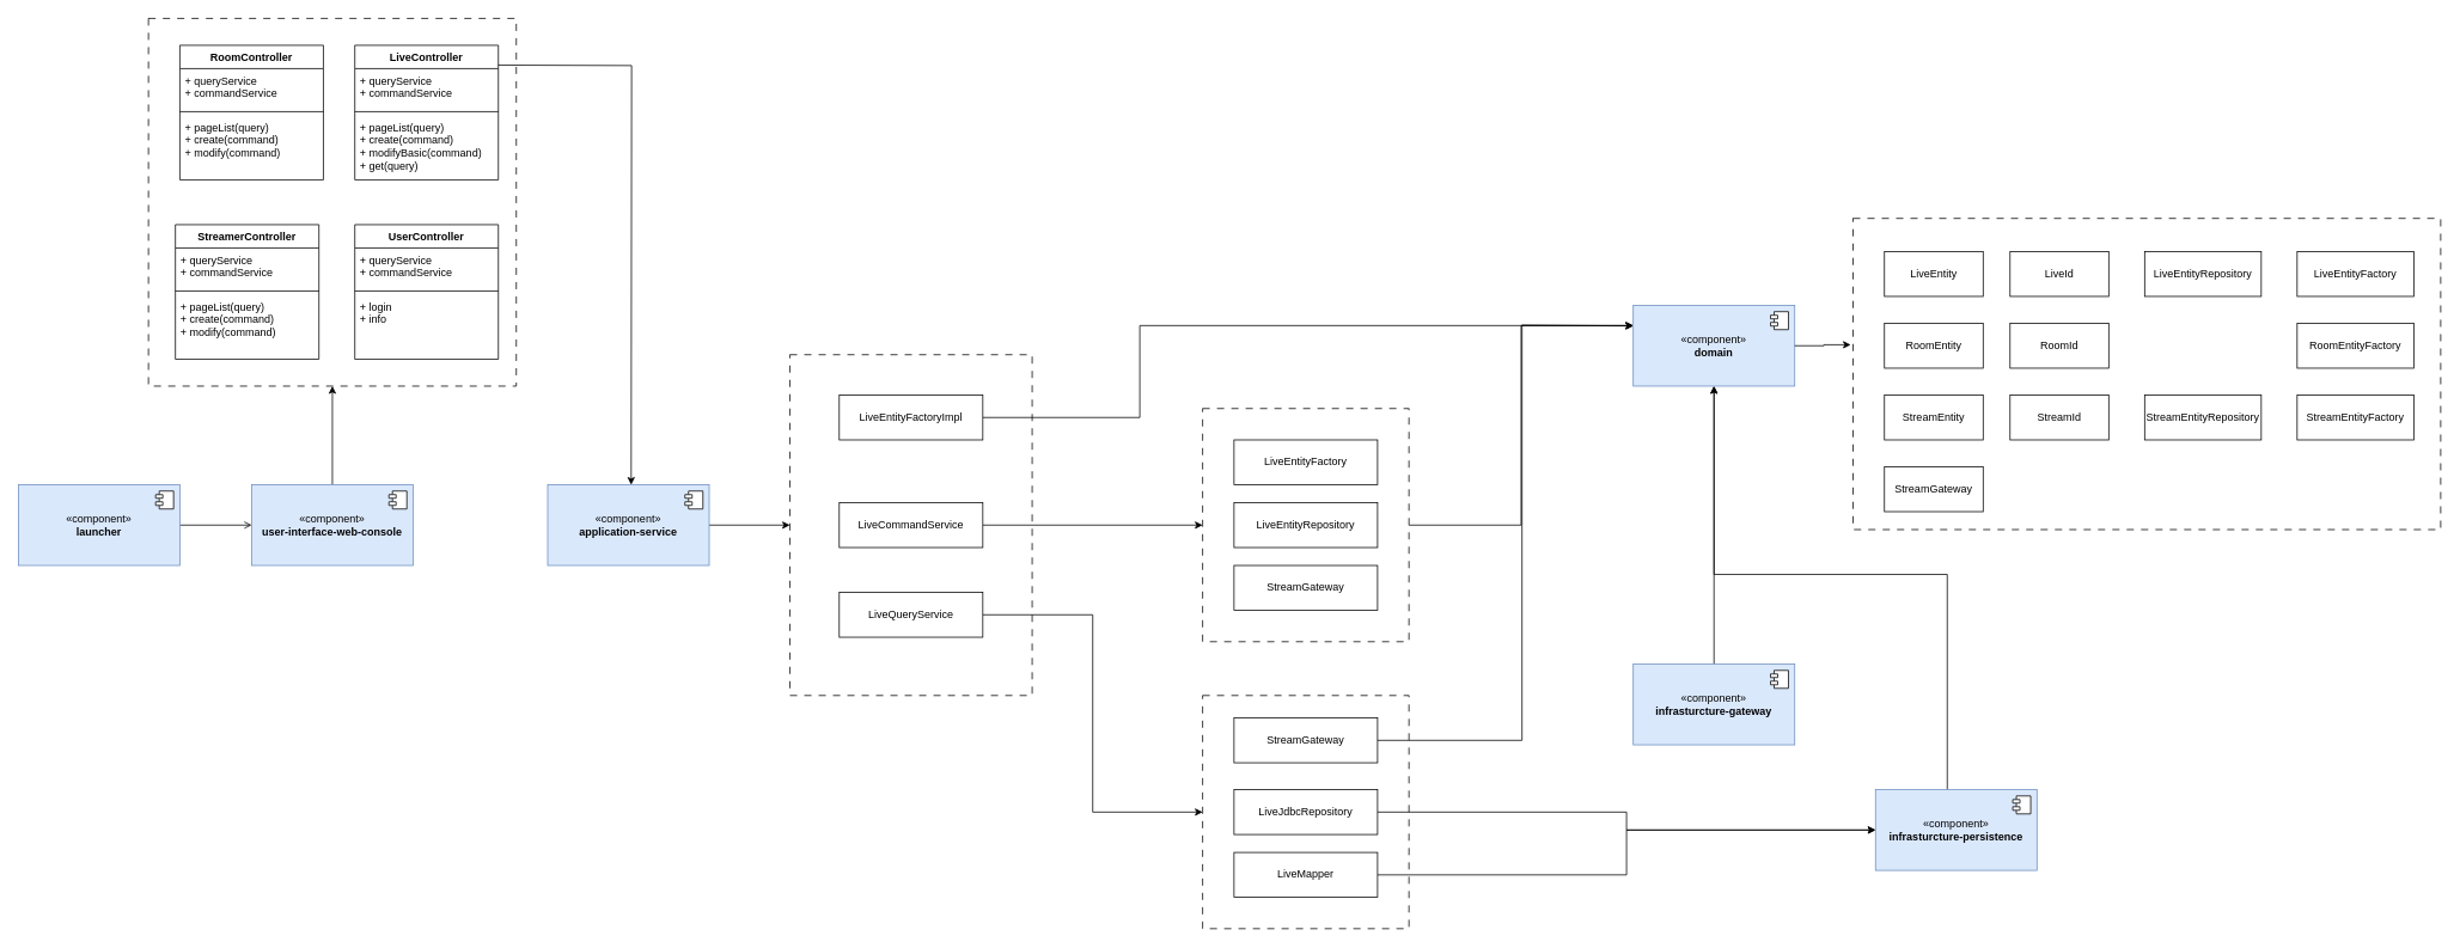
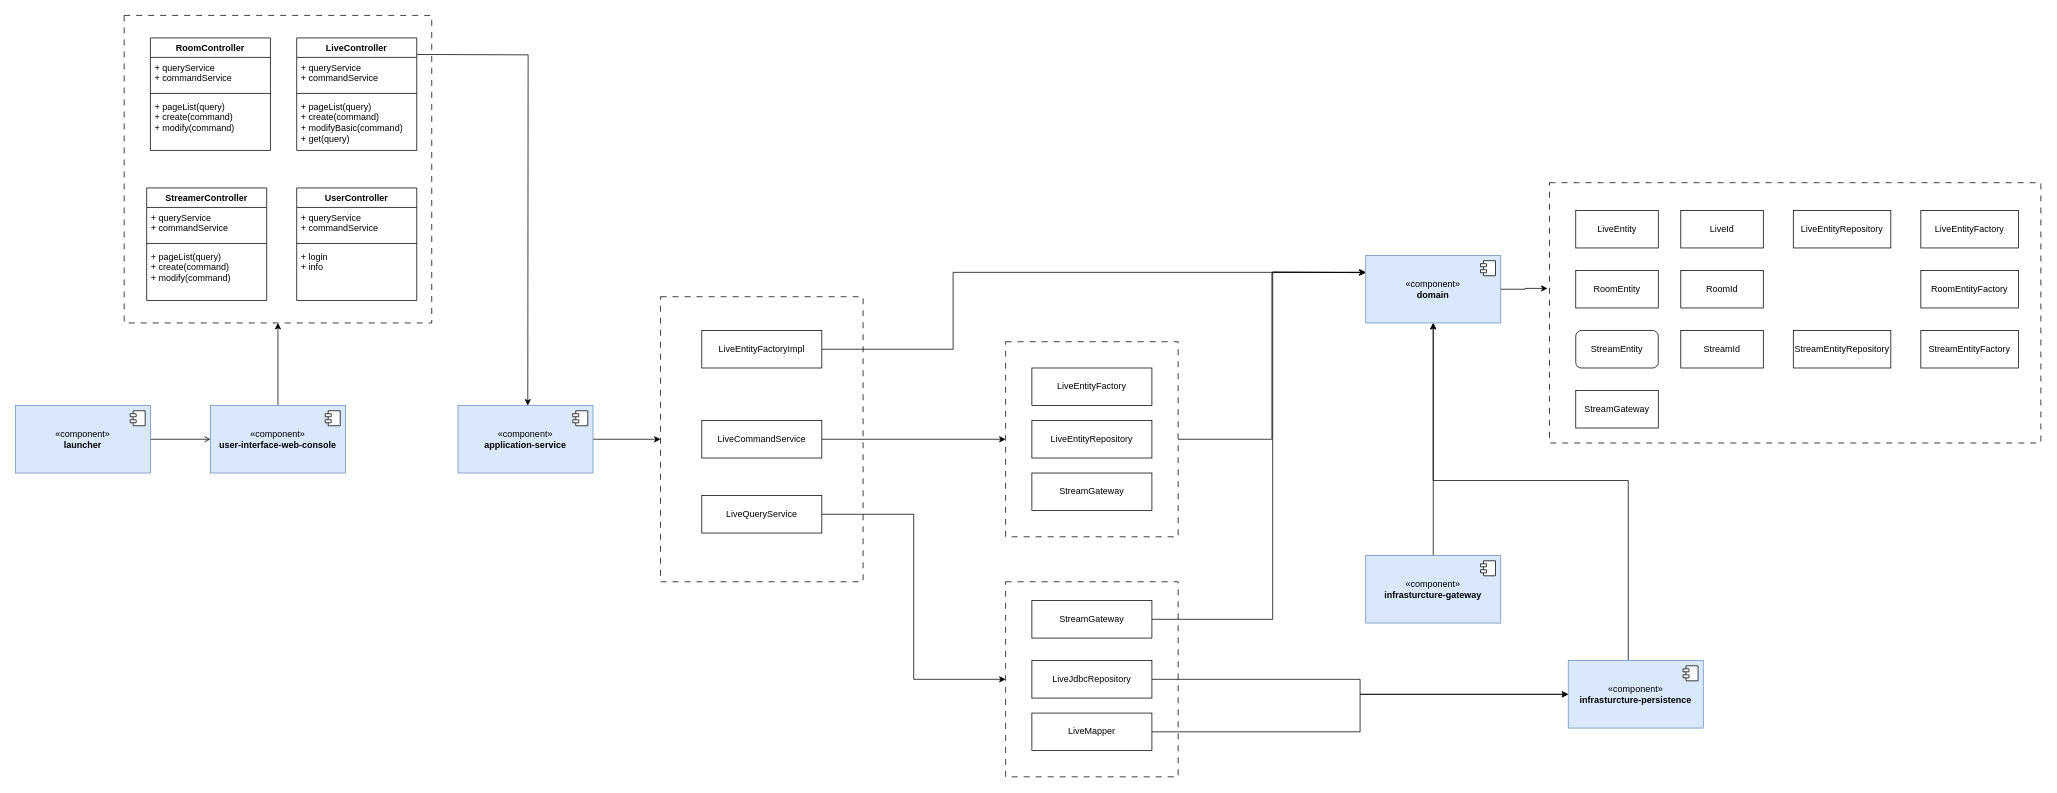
  <mxCell id="0" />
  <mxCell id="1" parent="0" />
  <mxCell id="2" value="" style="rounded=0;whiteSpace=wrap;html=1;strokeColor=default;dashed=1;dashPattern=8 8;fillColor=none;" vertex="1" parent="1"><mxGeometry x="2065" y="243" width="655" height="347" as="geometry" /></mxCell>
  <mxCell id="3" value="" style="rounded=0;whiteSpace=wrap;html=1;strokeColor=default;dashed=1;dashPattern=8 8;fillColor=none;" vertex="1" parent="1"><mxGeometry x="880" y="395" width="270" height="380" as="geometry" /></mxCell>
  <mxCell id="4" style="edgeStyle=orthogonalEdgeStyle;rounded=0;orthogonalLoop=1;jettySize=auto;html=1;exitX=1;exitY=0.5;exitDx=0;exitDy=0;entryX=0;entryY=0.25;entryDx=0;entryDy=0;" edge="1" parent="1" source="5" target="35"><mxGeometry relative="1" as="geometry" /></mxCell>
  <mxCell id="5" value="" style="rounded=0;whiteSpace=wrap;html=1;strokeColor=default;dashed=1;dashPattern=8 8;fillColor=none;" vertex="1" parent="1"><mxGeometry x="1340" y="455" width="230" height="260" as="geometry" /></mxCell>
  <mxCell id="6" value="" style="edgeStyle=orthogonalEdgeStyle;rounded=0;orthogonalLoop=1;jettySize=auto;html=1;endArrow=open;" edge="1" parent="1" source="7" target="10"><mxGeometry relative="1" as="geometry" /></mxCell>
  <mxCell id="7" value="«component»&lt;br&gt;&lt;b&gt;launcher&lt;/b&gt;" style="html=1;dropTarget=0;whiteSpace=wrap;fillColor=#dae8fc;strokeColor=#6c8ebf;" vertex="1" parent="1"><mxGeometry x="20" y="540" width="180" height="90" as="geometry" /></mxCell>
  <mxCell id="8" value="" style="shape=module;jettyWidth=8;jettyHeight=4;" vertex="1" parent="7"><mxGeometry x="1" width="20" height="20" relative="1" as="geometry"><mxPoint x="-27" y="7" as="offset" /></mxGeometry></mxCell>
  <mxCell id="9" value="" style="edgeStyle=orthogonalEdgeStyle;rounded=0;orthogonalLoop=1;jettySize=auto;html=1;" edge="1" parent="1" source="10" target="12"><mxGeometry relative="1" as="geometry" /></mxCell>
  <mxCell id="10" value="«component»&lt;br&gt;&lt;b&gt;user-interface-web-console&lt;/b&gt;" style="html=1;dropTarget=0;whiteSpace=wrap;fillColor=#dae8fc;strokeColor=#6c8ebf;" vertex="1" parent="1"><mxGeometry x="280" y="540" width="180" height="90" as="geometry" /></mxCell>
  <mxCell id="11" value="" style="shape=module;jettyWidth=8;jettyHeight=4;" vertex="1" parent="10"><mxGeometry x="1" width="20" height="20" relative="1" as="geometry"><mxPoint x="-27" y="7" as="offset" /></mxGeometry></mxCell>
  <mxCell id="12" value="" style="whiteSpace=wrap;html=1;fillColor=none;dashed=1;dashPattern=8 8;" vertex="1" parent="1"><mxGeometry x="165" y="20" width="410" height="410" as="geometry" /></mxCell>
  <mxCell id="13" value="LiveController" style="swimlane;fontStyle=1;align=center;verticalAlign=top;childLayout=stackLayout;horizontal=1;startSize=26;horizontalStack=0;resizeParent=1;resizeParentMax=0;resizeLast=0;collapsible=1;marginBottom=0;whiteSpace=wrap;html=1;" vertex="1" parent="1"><mxGeometry x="395" y="50" width="160" height="150" as="geometry" /></mxCell>
  <mxCell id="14" value="+ queryService&lt;div&gt;+ commandService&lt;/div&gt;" style="text;strokeColor=none;fillColor=none;align=left;verticalAlign=top;spacingLeft=4;spacingRight=4;overflow=hidden;rotatable=0;points=[[0,0.5],[1,0.5]];portConstraint=eastwest;whiteSpace=wrap;html=1;" vertex="1" parent="13"><mxGeometry y="26" width="160" height="44" as="geometry" /></mxCell>
  <mxCell id="15" value="" style="line;strokeWidth=1;fillColor=none;align=left;verticalAlign=middle;spacingTop=-1;spacingLeft=3;spacingRight=3;rotatable=0;labelPosition=right;points=[];portConstraint=eastwest;strokeColor=inherit;" vertex="1" parent="13"><mxGeometry y="70" width="160" height="8" as="geometry" /></mxCell>
  <mxCell id="16" value="+ pageList(query)&lt;div&gt;+ create(command)&lt;/div&gt;&lt;div&gt;+ modifyBasic(command)&lt;/div&gt;&lt;div&gt;+ get(query)&lt;/div&gt;" style="text;strokeColor=none;fillColor=none;align=left;verticalAlign=top;spacingLeft=4;spacingRight=4;overflow=hidden;rotatable=0;points=[[0,0.5],[1,0.5]];portConstraint=eastwest;whiteSpace=wrap;html=1;" vertex="1" parent="13"><mxGeometry y="78" width="160" height="72" as="geometry" /></mxCell>
  <mxCell id="17" value="RoomController" style="swimlane;fontStyle=1;align=center;verticalAlign=top;childLayout=stackLayout;horizontal=1;startSize=26;horizontalStack=0;resizeParent=1;resizeParentMax=0;resizeLast=0;collapsible=1;marginBottom=0;whiteSpace=wrap;html=1;" vertex="1" parent="1"><mxGeometry x="200" y="50" width="160" height="150" as="geometry" /></mxCell>
  <mxCell id="18" value="+ queryService&lt;div&gt;+ commandService&lt;/div&gt;" style="text;strokeColor=none;fillColor=none;align=left;verticalAlign=top;spacingLeft=4;spacingRight=4;overflow=hidden;rotatable=0;points=[[0,0.5],[1,0.5]];portConstraint=eastwest;whiteSpace=wrap;html=1;" vertex="1" parent="17"><mxGeometry y="26" width="160" height="44" as="geometry" /></mxCell>
  <mxCell id="19" value="" style="line;strokeWidth=1;fillColor=none;align=left;verticalAlign=middle;spacingTop=-1;spacingLeft=3;spacingRight=3;rotatable=0;labelPosition=right;points=[];portConstraint=eastwest;strokeColor=inherit;" vertex="1" parent="17"><mxGeometry y="70" width="160" height="8" as="geometry" /></mxCell>
  <mxCell id="20" value="+ pageList(query)&lt;div&gt;+ create(command)&lt;/div&gt;&lt;div&gt;+ modify(command)&lt;/div&gt;&lt;div&gt;&lt;br&gt;&lt;/div&gt;" style="text;strokeColor=none;fillColor=none;align=left;verticalAlign=top;spacingLeft=4;spacingRight=4;overflow=hidden;rotatable=0;points=[[0,0.5],[1,0.5]];portConstraint=eastwest;whiteSpace=wrap;html=1;" vertex="1" parent="17"><mxGeometry y="78" width="160" height="72" as="geometry" /></mxCell>
  <mxCell id="21" value="StreamerController" style="swimlane;fontStyle=1;align=center;verticalAlign=top;childLayout=stackLayout;horizontal=1;startSize=26;horizontalStack=0;resizeParent=1;resizeParentMax=0;resizeLast=0;collapsible=1;marginBottom=0;whiteSpace=wrap;html=1;" vertex="1" parent="1"><mxGeometry x="195" y="250" width="160" height="150" as="geometry" /></mxCell>
  <mxCell id="22" value="+ queryService&lt;div&gt;+ commandService&lt;/div&gt;" style="text;strokeColor=none;fillColor=none;align=left;verticalAlign=top;spacingLeft=4;spacingRight=4;overflow=hidden;rotatable=0;points=[[0,0.5],[1,0.5]];portConstraint=eastwest;whiteSpace=wrap;html=1;" vertex="1" parent="21"><mxGeometry y="26" width="160" height="44" as="geometry" /></mxCell>
  <mxCell id="23" value="" style="line;strokeWidth=1;fillColor=none;align=left;verticalAlign=middle;spacingTop=-1;spacingLeft=3;spacingRight=3;rotatable=0;labelPosition=right;points=[];portConstraint=eastwest;strokeColor=inherit;" vertex="1" parent="21"><mxGeometry y="70" width="160" height="8" as="geometry" /></mxCell>
  <mxCell id="24" value="+ pageList(query)&lt;div&gt;+ create(command)&lt;/div&gt;&lt;div&gt;+ modify(command)&lt;/div&gt;&lt;div&gt;&lt;br&gt;&lt;/div&gt;" style="text;strokeColor=none;fillColor=none;align=left;verticalAlign=top;spacingLeft=4;spacingRight=4;overflow=hidden;rotatable=0;points=[[0,0.5],[1,0.5]];portConstraint=eastwest;whiteSpace=wrap;html=1;" vertex="1" parent="21"><mxGeometry y="78" width="160" height="72" as="geometry" /></mxCell>
  <mxCell id="25" value="UserController" style="swimlane;fontStyle=1;align=center;verticalAlign=top;childLayout=stackLayout;horizontal=1;startSize=26;horizontalStack=0;resizeParent=1;resizeParentMax=0;resizeLast=0;collapsible=1;marginBottom=0;whiteSpace=wrap;html=1;" vertex="1" parent="1"><mxGeometry x="395" y="250" width="160" height="150" as="geometry" /></mxCell>
  <mxCell id="26" value="+ queryService&lt;div&gt;+ commandService&lt;/div&gt;" style="text;strokeColor=none;fillColor=none;align=left;verticalAlign=top;spacingLeft=4;spacingRight=4;overflow=hidden;rotatable=0;points=[[0,0.5],[1,0.5]];portConstraint=eastwest;whiteSpace=wrap;html=1;" vertex="1" parent="25"><mxGeometry y="26" width="160" height="44" as="geometry" /></mxCell>
  <mxCell id="27" value="" style="line;strokeWidth=1;fillColor=none;align=left;verticalAlign=middle;spacingTop=-1;spacingLeft=3;spacingRight=3;rotatable=0;labelPosition=right;points=[];portConstraint=eastwest;strokeColor=inherit;" vertex="1" parent="25"><mxGeometry y="70" width="160" height="8" as="geometry" /></mxCell>
  <mxCell id="28" value="&lt;div&gt;+ login&lt;/div&gt;&lt;div&gt;+ info&lt;/div&gt;" style="text;strokeColor=none;fillColor=none;align=left;verticalAlign=top;spacingLeft=4;spacingRight=4;overflow=hidden;rotatable=0;points=[[0,0.5],[1,0.5]];portConstraint=eastwest;whiteSpace=wrap;html=1;" vertex="1" parent="25"><mxGeometry y="78" width="160" height="72" as="geometry" /></mxCell>
  <mxCell id="29" style="edgeStyle=orthogonalEdgeStyle;rounded=0;orthogonalLoop=1;jettySize=auto;html=1;entryX=0;entryY=0.5;entryDx=0;entryDy=0;" edge="1" parent="1" source="30" target="3"><mxGeometry relative="1" as="geometry" /></mxCell>
  <mxCell id="30" value="«component»&lt;br&gt;&lt;b&gt;application-service&lt;/b&gt;" style="html=1;dropTarget=0;whiteSpace=wrap;fillColor=#dae8fc;strokeColor=#6c8ebf;" vertex="1" parent="1"><mxGeometry x="610" y="540" width="180" height="90" as="geometry" /></mxCell>
  <mxCell id="31" value="" style="shape=module;jettyWidth=8;jettyHeight=4;" vertex="1" parent="30"><mxGeometry x="1" width="20" height="20" relative="1" as="geometry"><mxPoint x="-27" y="7" as="offset" /></mxGeometry></mxCell>
  <mxCell id="32" style="edgeStyle=orthogonalEdgeStyle;rounded=0;orthogonalLoop=1;jettySize=auto;html=1;entryX=0.5;entryY=1;entryDx=0;entryDy=0;" edge="1" parent="1" source="33" target="35"><mxGeometry relative="1" as="geometry" /></mxCell>
  <mxCell id="33" value="«component»&lt;br&gt;&lt;b&gt;infrasturcture-gateway&lt;/b&gt;" style="html=1;dropTarget=0;whiteSpace=wrap;fillColor=#dae8fc;strokeColor=#6c8ebf;" vertex="1" parent="1"><mxGeometry x="1820" y="740" width="180" height="90" as="geometry" /></mxCell>
  <mxCell id="34" value="" style="shape=module;jettyWidth=8;jettyHeight=4;" vertex="1" parent="33"><mxGeometry x="1" width="20" height="20" relative="1" as="geometry"><mxPoint x="-27" y="7" as="offset" /></mxGeometry></mxCell>
  <mxCell id="35" value="«component»&lt;br&gt;&lt;b&gt;domain&lt;/b&gt;" style="html=1;dropTarget=0;whiteSpace=wrap;fillColor=#dae8fc;strokeColor=#6c8ebf;" vertex="1" parent="1"><mxGeometry x="1820" y="340" width="180" height="90" as="geometry" /></mxCell>
  <mxCell id="36" value="" style="shape=module;jettyWidth=8;jettyHeight=4;" vertex="1" parent="35"><mxGeometry x="1" width="20" height="20" relative="1" as="geometry"><mxPoint x="-27" y="7" as="offset" /></mxGeometry></mxCell>
  <mxCell id="37" style="edgeStyle=orthogonalEdgeStyle;rounded=0;orthogonalLoop=1;jettySize=auto;html=1;exitX=0.981;exitY=0.147;exitDx=0;exitDy=0;exitPerimeter=0;" edge="1" parent="1"><mxGeometry relative="1" as="geometry"><mxPoint x="555" y="72.05" as="sourcePoint" /><mxPoint x="703.04" y="540" as="targetPoint" /></mxGeometry></mxCell>
  <mxCell id="38" style="edgeStyle=orthogonalEdgeStyle;rounded=0;orthogonalLoop=1;jettySize=auto;html=1;entryX=0;entryY=0.5;entryDx=0;entryDy=0;" edge="1" parent="1" source="39" target="5"><mxGeometry relative="1" as="geometry" /></mxCell>
  <mxCell id="39" value="LiveCommandService" style="html=1;whiteSpace=wrap;" vertex="1" parent="1"><mxGeometry x="935" y="560" width="160" height="50" as="geometry" /></mxCell>
  <mxCell id="40" style="edgeStyle=orthogonalEdgeStyle;rounded=0;orthogonalLoop=1;jettySize=auto;html=1;entryX=0;entryY=0.5;entryDx=0;entryDy=0;" edge="1" parent="1" source="41" target="47"><mxGeometry relative="1" as="geometry" /></mxCell>
  <mxCell id="41" value="LiveQueryService" style="html=1;whiteSpace=wrap;" vertex="1" parent="1"><mxGeometry x="935" y="660" width="160" height="50" as="geometry" /></mxCell>
  <mxCell id="42" style="edgeStyle=orthogonalEdgeStyle;rounded=0;orthogonalLoop=1;jettySize=auto;html=1;entryX=0;entryY=0.25;entryDx=0;entryDy=0;" edge="1" parent="1" source="43" target="35"><mxGeometry relative="1" as="geometry"><Array as="points"><mxPoint x="1270" y="465" /><mxPoint x="1270" y="362" /></Array></mxGeometry></mxCell>
  <mxCell id="43" value="LiveEntityFactoryImpl" style="html=1;whiteSpace=wrap;" vertex="1" parent="1"><mxGeometry x="935" y="440" width="160" height="50" as="geometry" /></mxCell>
  <mxCell id="44" value="LiveEntityFactory" style="html=1;whiteSpace=wrap;" vertex="1" parent="1"><mxGeometry x="1375" y="490" width="160" height="50" as="geometry" /></mxCell>
  <mxCell id="45" value="LiveEntityRepository" style="html=1;whiteSpace=wrap;" vertex="1" parent="1"><mxGeometry x="1375" y="560" width="160" height="50" as="geometry" /></mxCell>
  <mxCell id="46" value="StreamGateway" style="html=1;whiteSpace=wrap;" vertex="1" parent="1"><mxGeometry x="1375" y="630" width="160" height="50" as="geometry" /></mxCell>
  <mxCell id="47" value="" style="rounded=0;whiteSpace=wrap;html=1;strokeColor=default;dashed=1;dashPattern=8 8;fillColor=none;" vertex="1" parent="1"><mxGeometry x="1340" y="775" width="230" height="260" as="geometry" /></mxCell>
  <mxCell id="48" style="edgeStyle=orthogonalEdgeStyle;rounded=0;orthogonalLoop=1;jettySize=auto;html=1;" edge="1" parent="1" source="49" target="55"><mxGeometry relative="1" as="geometry" /></mxCell>
  <mxCell id="49" value="LiveJdbcRepository" style="html=1;whiteSpace=wrap;" vertex="1" parent="1"><mxGeometry x="1375" y="880" width="160" height="50" as="geometry" /></mxCell>
  <mxCell id="50" style="edgeStyle=orthogonalEdgeStyle;rounded=0;orthogonalLoop=1;jettySize=auto;html=1;entryX=0;entryY=0.5;entryDx=0;entryDy=0;" edge="1" parent="1" source="51" target="55"><mxGeometry relative="1" as="geometry" /></mxCell>
  <mxCell id="51" value="LiveMapper" style="html=1;whiteSpace=wrap;" vertex="1" parent="1"><mxGeometry x="1375" y="950" width="160" height="50" as="geometry" /></mxCell>
  <mxCell id="52" style="edgeStyle=orthogonalEdgeStyle;rounded=0;orthogonalLoop=1;jettySize=auto;html=1;" edge="1" parent="1"><mxGeometry relative="1" as="geometry"><mxPoint x="1531" y="825" as="sourcePoint" /><mxPoint x="1820" y="363" as="targetPoint" /><Array as="points"><mxPoint x="1696" y="825" /><mxPoint x="1696" y="362" /></Array></mxGeometry></mxCell>
  <mxCell id="53" value="StreamGateway" style="html=1;whiteSpace=wrap;" vertex="1" parent="1"><mxGeometry x="1375" y="800" width="160" height="50" as="geometry" /></mxCell>
  <mxCell id="54" style="edgeStyle=orthogonalEdgeStyle;rounded=0;orthogonalLoop=1;jettySize=auto;html=1;entryX=0.5;entryY=1;entryDx=0;entryDy=0;" edge="1" parent="1" source="55" target="35"><mxGeometry relative="1" as="geometry"><Array as="points"><mxPoint x="2170" y="640" /><mxPoint x="1910" y="640" /></Array></mxGeometry></mxCell>
  <mxCell id="55" value="«component»&lt;br&gt;&lt;b&gt;infrasturcture-persistence&lt;/b&gt;" style="html=1;dropTarget=0;whiteSpace=wrap;fillColor=#dae8fc;strokeColor=#6c8ebf;" vertex="1" parent="1"><mxGeometry x="2090" y="880" width="180" height="90" as="geometry" /></mxCell>
  <mxCell id="56" value="" style="shape=module;jettyWidth=8;jettyHeight=4;" vertex="1" parent="55"><mxGeometry x="1" width="20" height="20" relative="1" as="geometry"><mxPoint x="-27" y="7" as="offset" /></mxGeometry></mxCell>
  <mxCell id="57" value="LiveEntity" style="html=1;whiteSpace=wrap;" vertex="1" parent="1"><mxGeometry x="2100" y="280" width="110" height="50" as="geometry" /></mxCell>
  <mxCell id="58" value="LiveId" style="html=1;whiteSpace=wrap;" vertex="1" parent="1"><mxGeometry x="2240" y="280" width="110" height="50" as="geometry" /></mxCell>
  <mxCell id="59" value="LiveEntityFactory" style="html=1;whiteSpace=wrap;" vertex="1" parent="1"><mxGeometry x="2560" y="280" width="130" height="50" as="geometry" /></mxCell>
  <mxCell id="60" value="LiveEntityRepository" style="html=1;whiteSpace=wrap;" vertex="1" parent="1"><mxGeometry x="2390" y="280" width="130" height="50" as="geometry" /></mxCell>
  <mxCell id="61" value="RoomEntity" style="html=1;whiteSpace=wrap;" vertex="1" parent="1"><mxGeometry x="2100" y="360" width="110" height="50" as="geometry" /></mxCell>
  <mxCell id="62" value="RoomId" style="html=1;whiteSpace=wrap;" vertex="1" parent="1"><mxGeometry x="2240" y="360" width="110" height="50" as="geometry" /></mxCell>
  <mxCell id="63" value="RoomEntityFactory" style="html=1;whiteSpace=wrap;" vertex="1" parent="1"><mxGeometry x="2560" y="360" width="130" height="50" as="geometry" /></mxCell>
- <mxCell id="64" value="StreamEntity" style="html=1;whiteSpace=wrap;" vertex="1" parent="1"><mxGeometry x="2100" y="440" width="110" height="50" as="geometry" /></mxCell>
+ <mxCell id="64" value="StreamEntity" style="html=1;whiteSpace=wrap;rounded=1;" vertex="1" parent="1"><mxGeometry x="2100" y="440" width="110" height="50" as="geometry" /></mxCell>
  <mxCell id="65" value="StreamId" style="html=1;whiteSpace=wrap;" vertex="1" parent="1"><mxGeometry x="2240" y="440" width="110" height="50" as="geometry" /></mxCell>
  <mxCell id="66" value="StreamEntityFactory" style="html=1;whiteSpace=wrap;" vertex="1" parent="1"><mxGeometry x="2560" y="440" width="130" height="50" as="geometry" /></mxCell>
  <mxCell id="67" value="StreamEntityRepository" style="html=1;whiteSpace=wrap;" vertex="1" parent="1"><mxGeometry x="2390" y="440" width="130" height="50" as="geometry" /></mxCell>
  <mxCell id="68" value="StreamGateway" style="html=1;whiteSpace=wrap;" vertex="1" parent="1"><mxGeometry x="2100" y="520" width="110" height="50" as="geometry" /></mxCell>
  <mxCell id="69" style="edgeStyle=orthogonalEdgeStyle;rounded=0;orthogonalLoop=1;jettySize=auto;html=1;entryX=-0.004;entryY=0.406;entryDx=0;entryDy=0;entryPerimeter=0;" edge="1" parent="1" source="35" target="2"><mxGeometry relative="1" as="geometry" /></mxCell>
